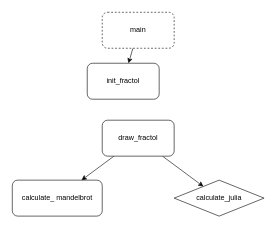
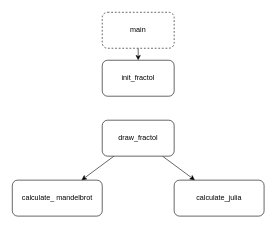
  <mxCell id="0" />
  <mxCell id="1" parent="0" />
- <mxCell id="2" value="calculate_julia" style="rhombus;whiteSpace=wrap;html=1;" vertex="1" parent="1"><mxGeometry x="290" y="300" width="150" height="60" as="geometry" /></mxCell>
+ <mxCell id="2" value="calculate_julia" style="rounded=1;whiteSpace=wrap;html=1;" vertex="1" parent="1"><mxGeometry x="290" y="300" width="150" height="60" as="geometry" /></mxCell>
  <mxCell id="3" value="calculate_ mandelbrot" style="rounded=1;whiteSpace=wrap;html=1;" vertex="1" parent="1"><mxGeometry x="20" y="300" width="150" height="60" as="geometry" /></mxCell>
  <mxCell id="4" value="" style="edgeStyle=none;html=1;fontSize=3;" edge="1" parent="1" source="6" target="3"><mxGeometry relative="1" as="geometry" /></mxCell>
  <mxCell id="5" value="" style="edgeStyle=none;html=1;fontSize=3;" edge="1" parent="1" source="6" target="2"><mxGeometry relative="1" as="geometry" /></mxCell>
  <mxCell id="6" value="draw_fractol" style="rounded=1;whiteSpace=wrap;html=1;" vertex="1" parent="1"><mxGeometry x="170" y="200" width="120" height="60" as="geometry" /></mxCell>
  <mxCell id="7" value="" style="edgeStyle=none;html=1;fontSize=3;" edge="1" parent="1" source="8" target="9"><mxGeometry relative="1" as="geometry" /></mxCell>
  <mxCell id="8" value="main" style="rounded=1;whiteSpace=wrap;html=1;dashed=1;" vertex="1" parent="1"><mxGeometry x="170" y="20" width="120" height="60" as="geometry" /></mxCell>
- <mxCell id="9" value="init_fractol" style="rounded=1;whiteSpace=wrap;html=1;" vertex="1" parent="1"><mxGeometry x="145" y="105" width="120" height="60" as="geometry" /></mxCell>
+ <mxCell id="9" value="init_fractol" style="rounded=1;whiteSpace=wrap;html=1;" vertex="1" parent="1"><mxGeometry x="170" y="100" width="120" height="60" as="geometry" /></mxCell>
